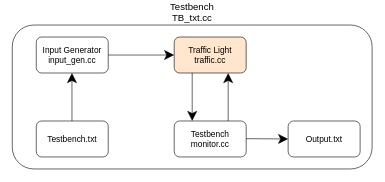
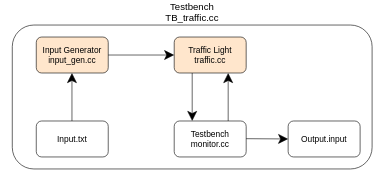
  <mxCell id="0" />
  <mxCell id="1" parent="0" />
- <mxCell id="2" value="&lt;font style=&quot;font-size: 16px&quot;&gt;Testbench&lt;br&gt;TB_txt.cc&lt;br&gt;&lt;/font&gt;" style="rounded=1;whiteSpace=wrap;html=1;hachureGap=4;pointerEvents=0;align=center;labelPosition=center;verticalLabelPosition=top;verticalAlign=bottom;" parent="1" vertex="1"><mxGeometry x="20" y="20" width="600" height="240" as="geometry" /></mxCell>
+ <mxCell id="2" value="&lt;font style=&quot;font-size: 16px&quot;&gt;Testbench&lt;br&gt;TB_traffic.cc&lt;br&gt;&lt;/font&gt;" style="rounded=1;whiteSpace=wrap;html=1;hachureGap=4;pointerEvents=0;align=center;labelPosition=center;verticalLabelPosition=top;verticalAlign=bottom;" parent="1" vertex="1"><mxGeometry x="20" y="20" width="600" height="240" as="geometry" /></mxCell>
  <mxCell id="3" value="&lt;font style=&quot;font-size: 14px&quot;&gt;Traffic Light&lt;br&gt;traffic.cc&lt;/font&gt;" style="rounded=1;whiteSpace=wrap;html=1;hachureGap=4;pointerEvents=0;fillColor=#ffe6cc;" parent="1" vertex="1"><mxGeometry x="290" y="40" width="120" height="60" as="geometry" /></mxCell>
- <mxCell id="4" value="&lt;font style=&quot;font-size: 14px&quot;&gt;Input Generator&lt;br&gt;input_gen.cc&lt;/font&gt;" style="rounded=1;whiteSpace=wrap;html=1;hachureGap=4;pointerEvents=0;" parent="1" vertex="1"><mxGeometry x="60" y="40" width="120" height="60" as="geometry" /></mxCell>
+ <mxCell id="4" value="&lt;font style=&quot;font-size: 14px&quot;&gt;Input Generator&lt;br&gt;input_gen.cc&lt;/font&gt;" style="rounded=1;whiteSpace=wrap;html=1;hachureGap=4;pointerEvents=0;fillColor=#ffe6cc;" parent="1" vertex="1"><mxGeometry x="60" y="40" width="120" height="60" as="geometry" /></mxCell>
  <mxCell id="5" value="&lt;font style=&quot;font-size: 14px&quot;&gt;Testbench&lt;br&gt;monitor.cc&lt;/font&gt;" style="rounded=1;whiteSpace=wrap;html=1;hachureGap=4;pointerEvents=0;" parent="1" vertex="1"><mxGeometry x="290" y="180" width="120" height="60" as="geometry" /></mxCell>
  <mxCell id="6" value="" style="endArrow=classic;html=1;startSize=14;endSize=14;sourcePerimeterSpacing=8;targetPerimeterSpacing=8;" parent="1" edge="1"><mxGeometry width="50" height="50" relative="1" as="geometry"><mxPoint x="180" y="70" as="sourcePoint" /><mxPoint x="290" y="70" as="targetPoint" /></mxGeometry></mxCell>
  <mxCell id="7" value="" style="endArrow=classic;html=1;startSize=14;endSize=14;sourcePerimeterSpacing=8;targetPerimeterSpacing=8;" parent="1" edge="1"><mxGeometry width="50" height="50" relative="1" as="geometry"><mxPoint x="320" y="100" as="sourcePoint" /><mxPoint x="320" y="180" as="targetPoint" /></mxGeometry></mxCell>
  <mxCell id="8" value="" style="endArrow=classic;html=1;startSize=14;endSize=14;sourcePerimeterSpacing=8;targetPerimeterSpacing=8;" parent="1" edge="1"><mxGeometry width="50" height="50" relative="1" as="geometry"><mxPoint x="380" y="180" as="sourcePoint" /><mxPoint x="380" y="100" as="targetPoint" /></mxGeometry></mxCell>
- <mxCell id="9" value="&lt;font style=&quot;font-size: 14px&quot;&gt;Testbench.txt&lt;/font&gt;" style="rounded=1;whiteSpace=wrap;html=1;hachureGap=4;pointerEvents=0;align=center;" parent="1" vertex="1"><mxGeometry x="60" y="180" width="120" height="60" as="geometry" /></mxCell>
+ <mxCell id="9" value="&lt;font style=&quot;font-size: 14px&quot;&gt;Input.txt&lt;/font&gt;" style="rounded=1;whiteSpace=wrap;html=1;hachureGap=4;pointerEvents=0;align=center;" parent="1" vertex="1"><mxGeometry x="60" y="180" width="120" height="60" as="geometry" /></mxCell>
  <mxCell id="10" value="" style="endArrow=classic;html=1;startSize=14;endSize=14;sourcePerimeterSpacing=8;targetPerimeterSpacing=8;" parent="1" edge="1"><mxGeometry width="50" height="50" relative="1" as="geometry"><mxPoint x="119.5" y="180" as="sourcePoint" /><mxPoint x="119.5" y="100" as="targetPoint" /></mxGeometry></mxCell>
- <mxCell id="11" value="&lt;font style=&quot;font-size: 14px&quot;&gt;Output.txt&lt;/font&gt;" style="rounded=1;whiteSpace=wrap;html=1;hachureGap=4;pointerEvents=0;align=center;" parent="1" vertex="1"><mxGeometry x="480" y="180" width="120" height="60" as="geometry" /></mxCell>
+ <mxCell id="11" value="&lt;font style=&quot;font-size: 14px&quot;&gt;Output.input&lt;/font&gt;" style="rounded=1;whiteSpace=wrap;html=1;hachureGap=4;pointerEvents=0;align=center;" parent="1" vertex="1"><mxGeometry x="480" y="180" width="120" height="60" as="geometry" /></mxCell>
  <mxCell id="12" value="" style="endArrow=classic;html=1;startSize=14;endSize=14;sourcePerimeterSpacing=8;targetPerimeterSpacing=8;" parent="1" edge="1"><mxGeometry width="50" height="50" relative="1" as="geometry"><mxPoint x="410" y="209.5" as="sourcePoint" /><mxPoint x="480" y="210" as="targetPoint" /></mxGeometry></mxCell>
